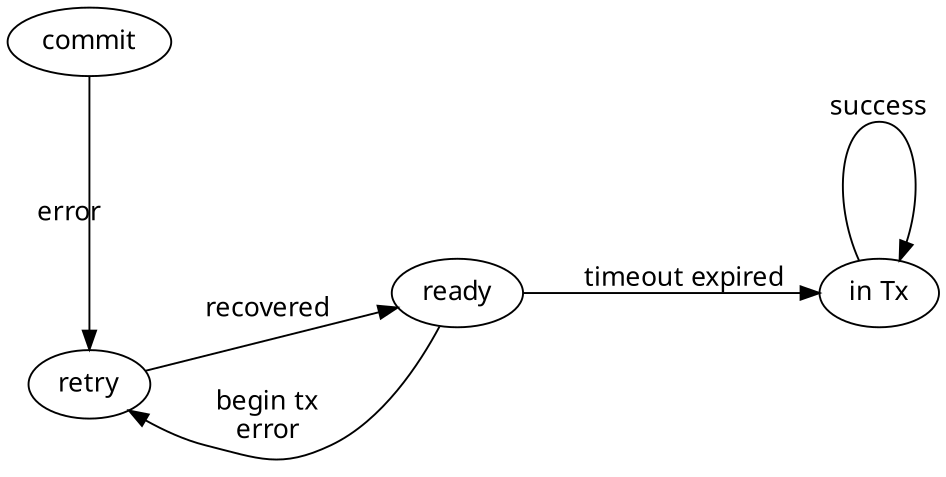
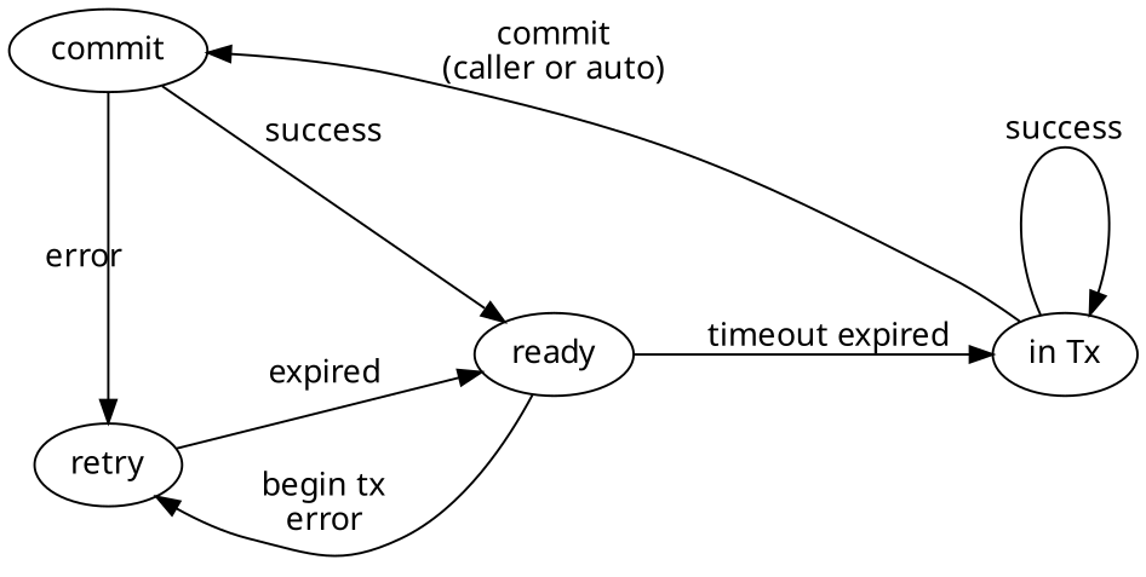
  digraph {
    compound=true
    fontname="Noto Sans"
    nodesep=1.0
    rankdir=LR
    node [fontname="Noto Sans"]
    edge [fontname="Noto Sans"]
    n1 [label=commit]
    n2 [label=retry]
    n3 [group=main label=ready]
    n4 [group=main label="in Tx"]
    subgraph sub_1 {
      rank=same
      n1
      n2
    }
    n1 -> n2 [label=error]
-   n2 -> n3 [label=recovered]
+   n1 -> n3 [label=success]
+   n2 -> n3 [label=expired]
    n3 -> n2 [label="begin tx\nerror"]
    n3 -> n4 [label="timeout expired"]
+   n4 -> n1 [label="commit\n(caller or auto)"]
    n4 -> n4 [label=success]
  }
